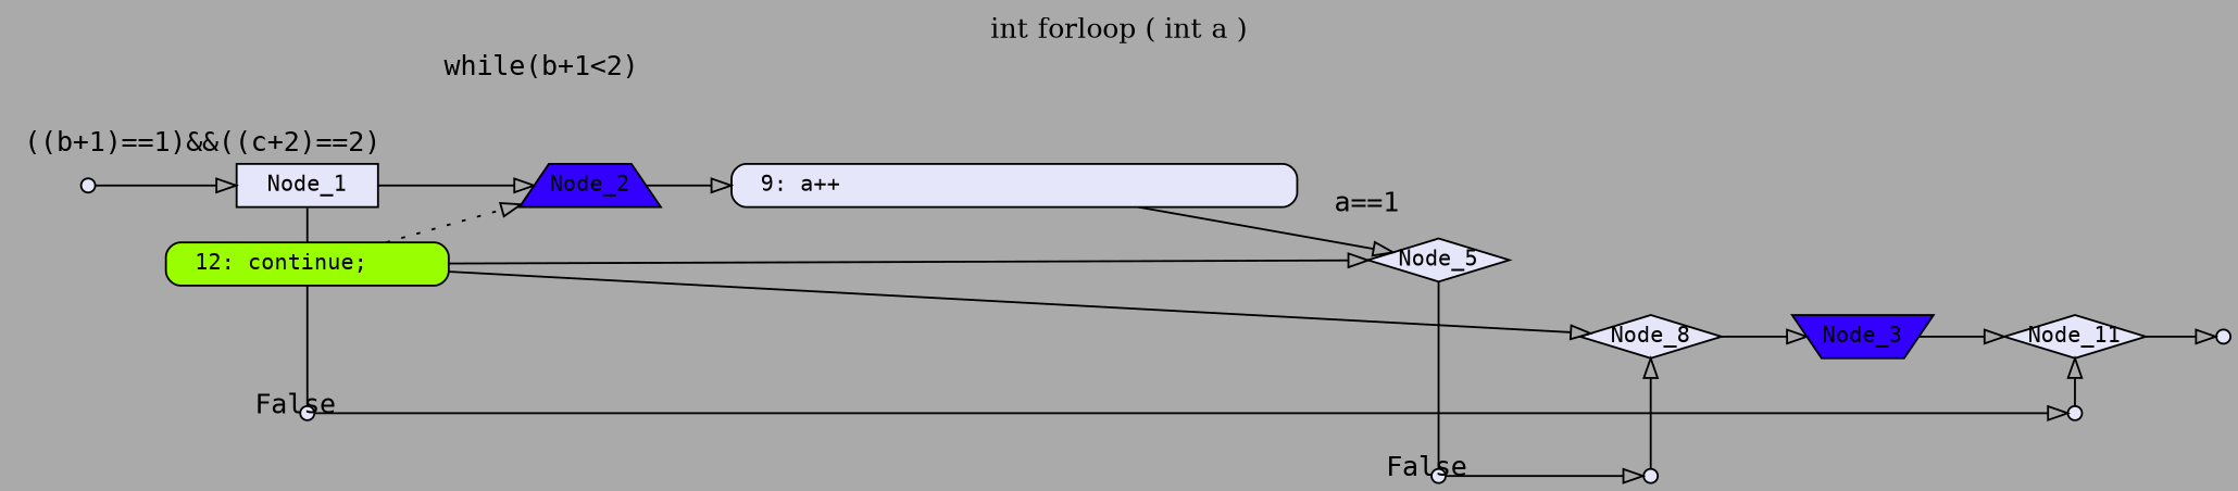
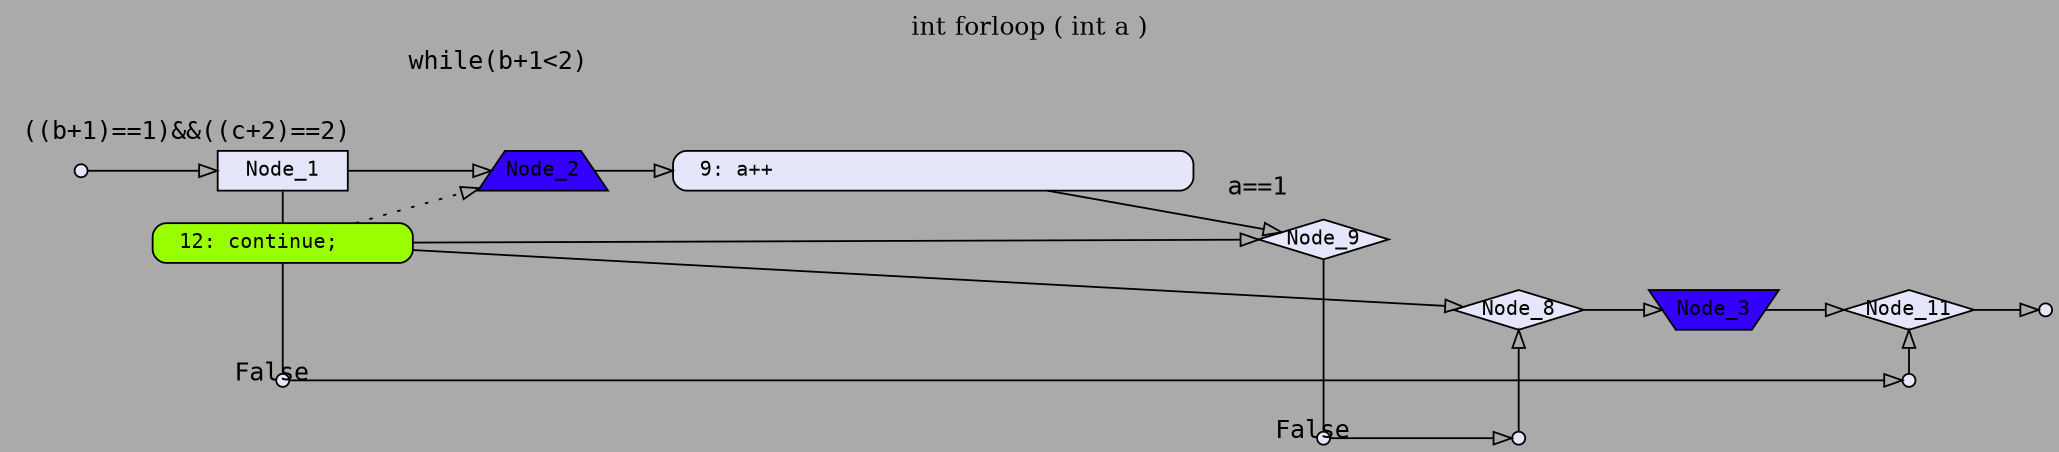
  digraph {
    bgcolor="#aaaaaa"
    label="int forloop ( int a )"
    labelloc=t
    rankdir=LR
    splines=false
    node [color="#000000" fillcolor="#e6e6fa" fixedsize=true fontcolor="#000000" fontname=NSimSun fontsize=11 shape=point style="filled, rounded"]
    edge [fillcolor="#aaaaaa" fontcolor="#000000" fontname=NSimSun fontsize=14 weight=100]
-   Node_5 [height=0.3 shape=diamond style=filled width=1]
+   Node_5 [height=0.3 shape=diamond style=filled width=1 label=Node_9]
    Node_7 [height=0.1 width=0.1]
    Node_8 [height=0.3 shape=diamond style=filled width=1.0]
    Node_9 [height=0.1 width=0.1]
    Node_1 [height=0.3 shape=box style=filled width=1]
    Node_10 [height=0.1 width=0.1]
    Node_11 [height=0.3 shape=diamond style=filled width=1.0]
    Node_12 [height=0.1 width=0.1]
    Node_3 [fillcolor="#3300ff" height=0.3 shape=invtrapezium style=filled width=1.0]
    Node_2 [fillcolor="#3300ff" height=0.3 shape=trapezium style=filled width=1.0]
    Node_13 [height=0.1 width=0.1]
    Node_0 [height=0.1 width=0.1]
    n13 [height=0.3 label=" 9: a++\l" shape=box width=4]
    n14 [fillcolor="#99ff00" height=0.3 label=" 12: continue;\l" shape=box width=2.0]
    subgraph sub_1 {
      rank=same
      Node_5
      Node_7
    }
    subgraph sub_2 {
      rank=same
      Node_8
      Node_9
    }
    subgraph sub_3 {
      rank=same
      Node_1
      Node_10
    }
    subgraph sub_4 {
      rank=same
      Node_11
      Node_12
    }
    Node_5 -> Node_7 [dir=none headlabel=" False\l" labelangle=90 labeldistance=1 labelfloat=true weight=""]
    Node_7 -> Node_9
    Node_8 -> Node_9 [dir=back weight=""]
    Node_8 -> Node_3
    Node_1 -> Node_10 [dir=none headlabel=" False\l" labelangle=90 labeldistance=1 labelfloat=true weight=""]
    Node_1 -> Node_2 [headlabel=" while(b+1<2)\l" labelangle=-90 labeldistance=6.0 labelfloat=true]
    Node_10 -> Node_12
    Node_11 -> Node_12 [dir=back weight=""]
    Node_11 -> Node_13
    Node_3 -> Node_11
    Node_2 -> n13
    Node_0 -> Node_1 [headlabel=" ((b+1)==1)&&((c+2)==2)\l" labelangle=-45 labeldistance=3.0 labelfloat=true]
    n13 -> Node_5 [headlabel=" a==1\l" labelangle=-45 labeldistance=3.0 labelfloat=true]
    n14 -> Node_5
    n14 -> Node_8
    n14 -> Node_2 [style=dotted weight=1.0]
  }
